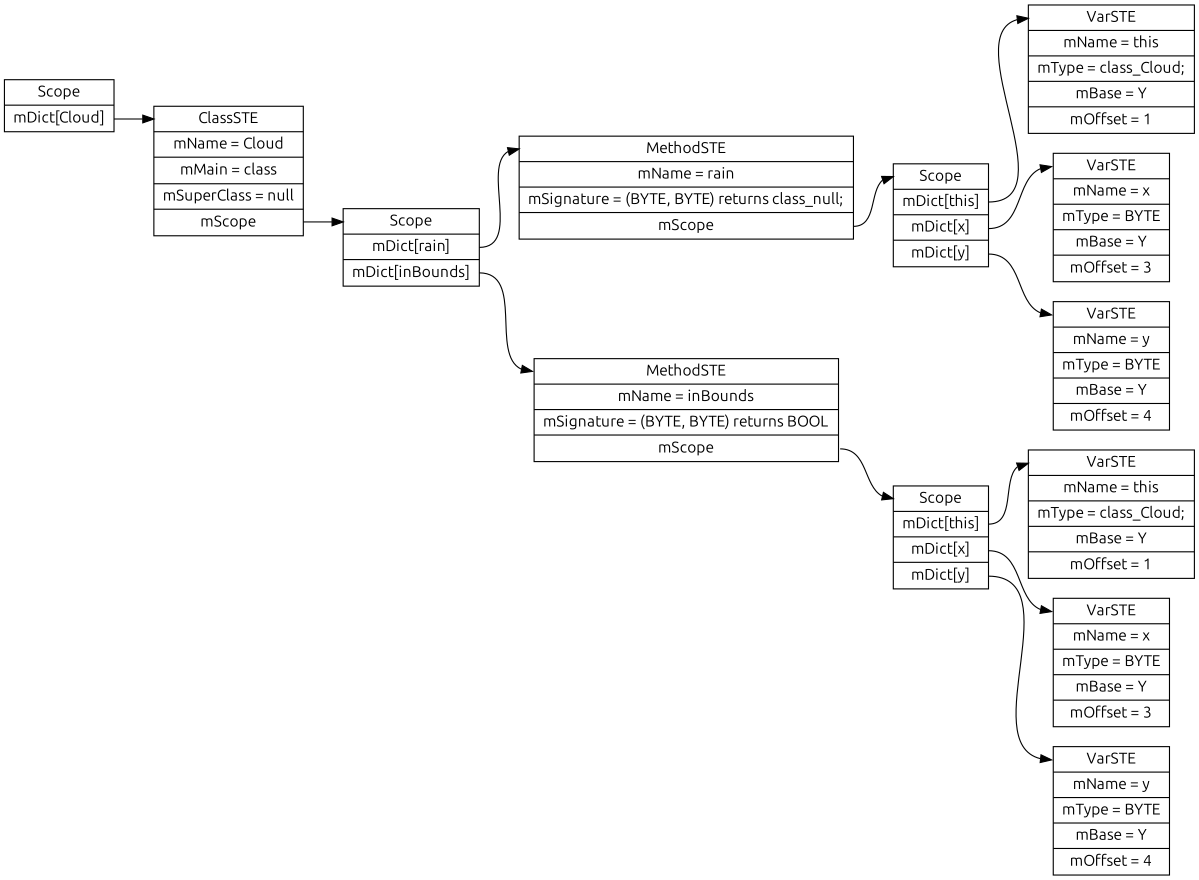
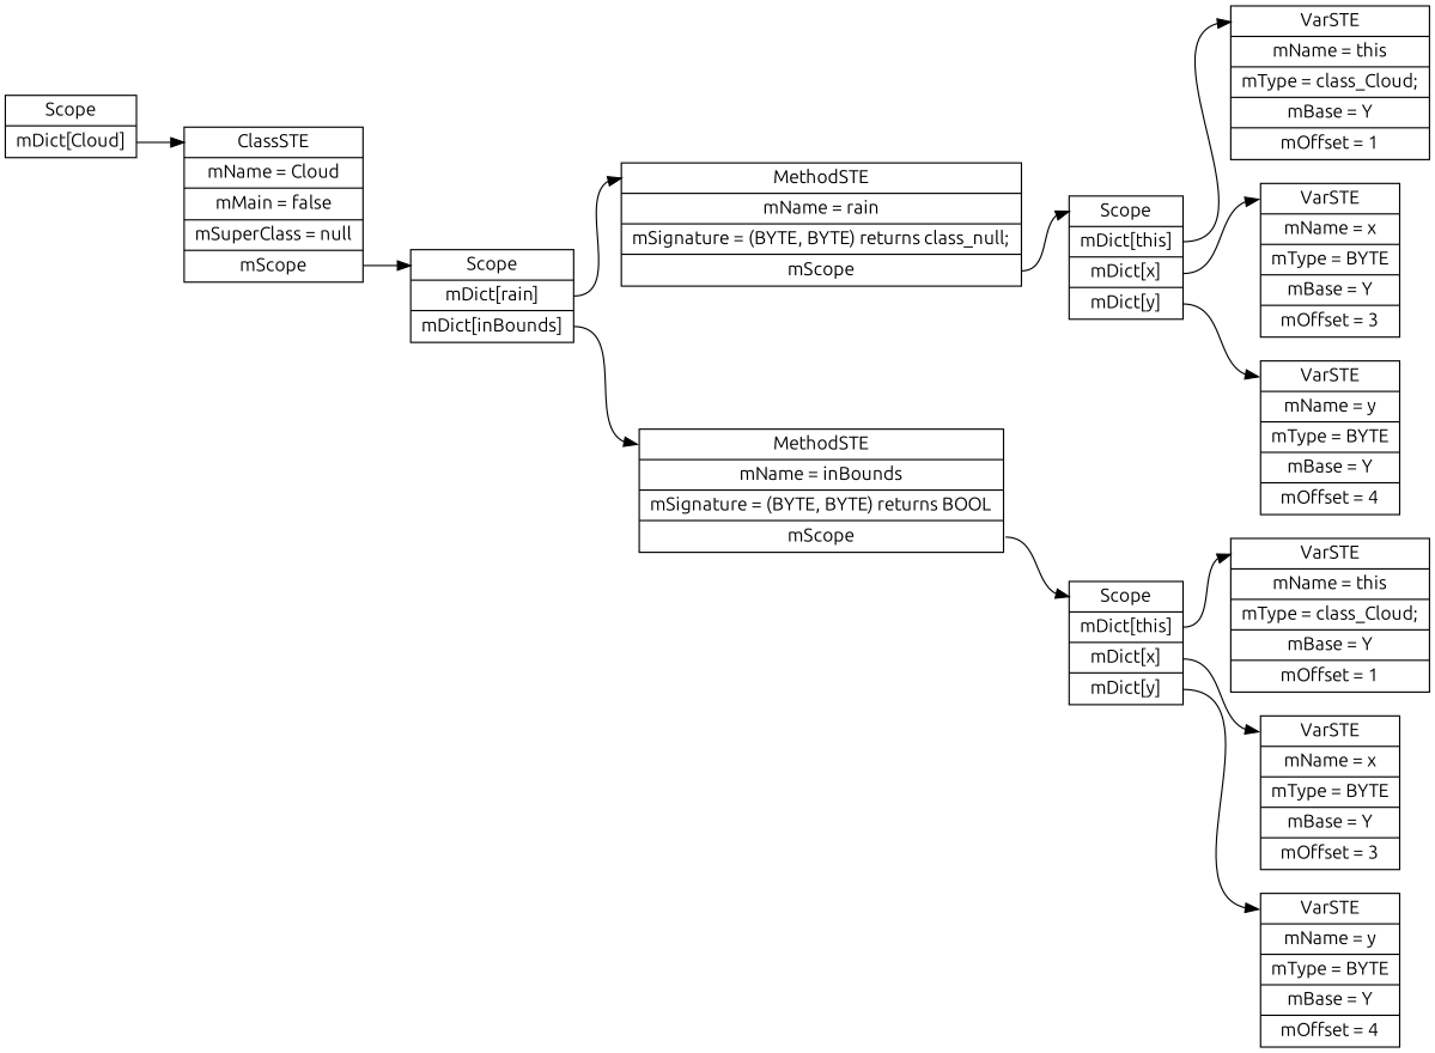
  digraph {
    rankdir=LR
    fontname=Ubuntu
    node [shape=record fontname=Ubuntu]
    edge [headport=f0 tailport=f1 fontname=Ubuntu]
    n1 [label=" <f0> Scope | <f1> mDict\[Cloud\] "]
-   n2 [label=" <f0> ClassSTE | <f1> mName = Cloud| <f2> mMain = class| <f3> mSuperClass = null| <f4> mScope "]
+   n2 [label=" <f0> ClassSTE | <f1> mName = Cloud| <f2> mMain = false| <f3> mSuperClass = null| <f4> mScope "]
    n3 [label=" <f0> Scope | <f1> mDict\[rain\] | <f2> mDict\[inBounds\] "]
    n4 [label=" <f0> MethodSTE | <f1> mName = rain| <f2> mSignature = (BYTE, BYTE) returns class_null;| <f3> mScope "]
    n5 [label=" <f0> MethodSTE | <f1> mName = inBounds| <f2> mSignature = (BYTE, BYTE) returns BOOL| <f3> mScope "]
    n6 [label=" <f0> Scope | <f1> mDict\[this\] | <f2> mDict\[x\] | <f3> mDict\[y\] "]
    n7 [label=" <f0> VarSTE | <f1> mName = this| <f2> mType = class_Cloud;| <f3> mBase = Y| <f4> mOffset = 1"]
    n8 [label=" <f0> VarSTE | <f1> mName = x| <f2> mType = BYTE| <f3> mBase = Y| <f4> mOffset = 3"]
    n9 [label=" <f0> VarSTE | <f1> mName = y| <f2> mType = BYTE| <f3> mBase = Y| <f4> mOffset = 4"]
    n10 [label=" <f0> Scope | <f1> mDict\[this\] | <f2> mDict\[x\] | <f3> mDict\[y\] "]
    n11 [label=" <f0> VarSTE | <f1> mName = this| <f2> mType = class_Cloud;| <f3> mBase = Y| <f4> mOffset = 1"]
    n12 [label=" <f0> VarSTE | <f1> mName = x| <f2> mType = BYTE| <f3> mBase = Y| <f4> mOffset = 3"]
    n13 [label=" <f0> VarSTE | <f1> mName = y| <f2> mType = BYTE| <f3> mBase = Y| <f4> mOffset = 4"]
    n1 -> n2
    n2 -> n3 [tailport=f4]
    n3 -> n4
    n3 -> n5 [tailport=f2]
    n4 -> n6 [tailport=f3]
    n5 -> n10 [tailport=f3]
    n6 -> n7
    n6 -> n8 [tailport=f2]
    n6 -> n9 [tailport=f3]
    n10 -> n11
    n10 -> n12 [tailport=f2]
    n10 -> n13 [tailport=f3]
  }
